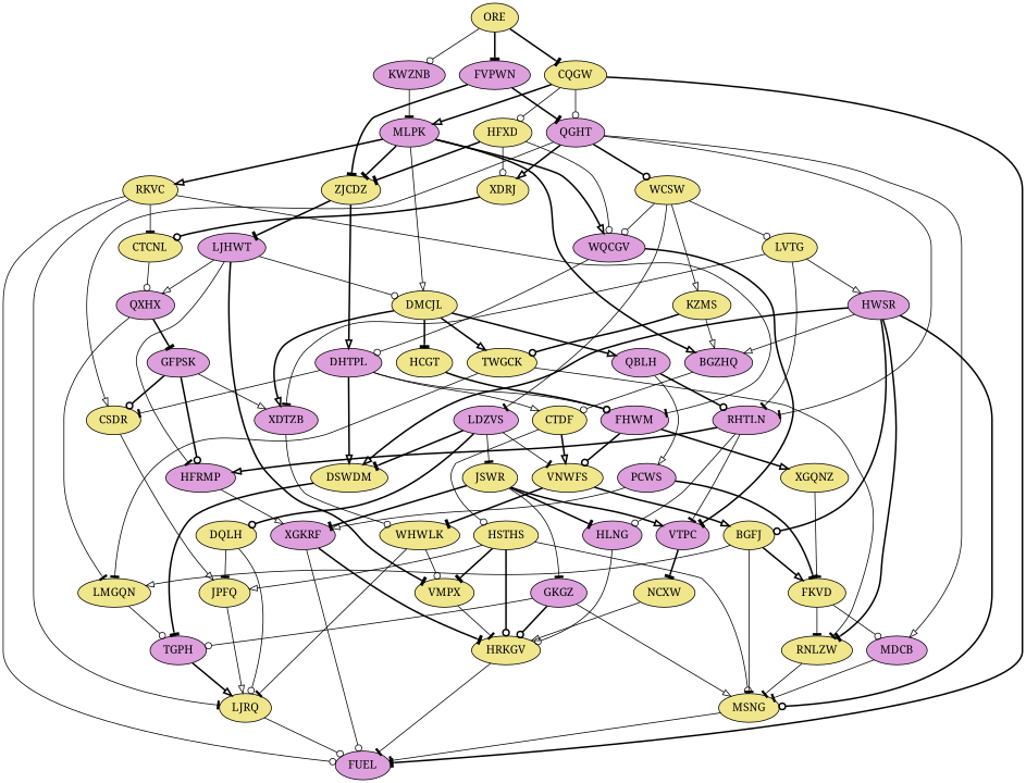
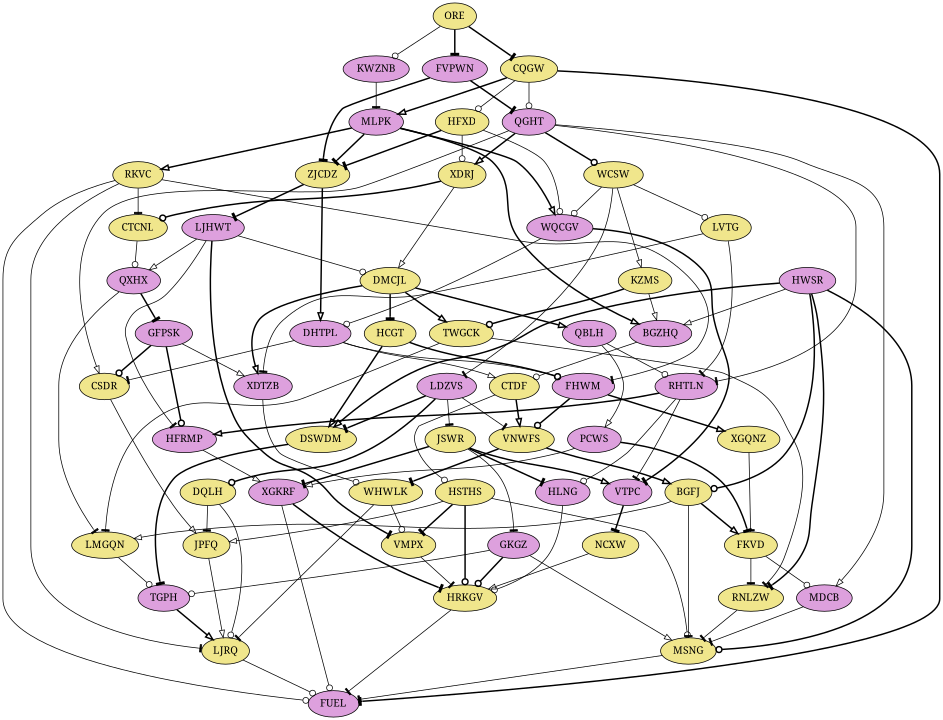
  digraph {
    fontname="Noto Serif"
    node [fillcolor=khaki fontname="Noto Serif" style=filled]
    edge [arrowhead=tee fontname="Noto Serif" style=solid]
    FHWM [fillcolor=plum]
    XGQNZ
    VNWFS
    FKVD
    WHWLK
    BGFJ
    MDCB [fillcolor=plum]
    RNLZW
    FVPWN [fillcolor=plum]
    QGHT [fillcolor=plum]
    ZJCDZ
    WCSW
    XDRJ
    CSDR
    RHTLN [fillcolor=plum]
    HFXD
    WQCGV [fillcolor=plum]
    KZMS
    LVTG
    LDZVS [fillcolor=plum]
    CTCNL
    JPFQ
    VTPC [fillcolor=plum]
    HLNG [fillcolor=plum]
    HFRMP [fillcolor=plum]
    MSNG
    CQGW
    FUEL [fillcolor=plum]
    MLPK [fillcolor=plum]
    BGZHQ [fillcolor=plum]
    DMCJL
    RKVC
    TWGCK
    LMGQN
    CTDF
    TGPH [fillcolor=plum]
    QBLH [fillcolor=plum]
    HCGT
    XDTZB [fillcolor=plum]
    PCWS [fillcolor=plum]
    LJRQ
    DSWDM
    GKGZ [fillcolor=plum]
    HRKGV
    HWSR [fillcolor=plum]
    DHTPL [fillcolor=plum]
    JSWR
    DQLH
    XGKRF [fillcolor=plum]
    NCXW
    ORE
    KWZNB [fillcolor=plum]
    QXHX [fillcolor=plum]
    GFPSK [fillcolor=plum]
    HSTHS
    LJHWT [fillcolor=plum]
    VMPX
    FHWM -> XGQNZ [arrowhead=onormal style=bold]
    FHWM -> VNWFS [arrowhead=odot style=bold]
    XGQNZ -> FKVD
    VNWFS -> WHWLK [style=bold]
    VNWFS -> BGFJ [arrowhead=onormal style=bold]
    FKVD -> MDCB [arrowhead=odot]
    FKVD -> RNLZW
    WHWLK -> LJRQ
    WHWLK -> VMPX [arrowhead=odot]
    BGFJ -> FKVD [arrowhead=onormal style=bold]
    BGFJ -> MSNG
    BGFJ -> LMGQN [arrowhead=onormal]
    MDCB -> MSNG
    RNLZW -> MSNG
    FVPWN -> QGHT [style=bold]
    FVPWN -> ZJCDZ [style=bold]
    QGHT -> MDCB [arrowhead=onormal]
    QGHT -> WCSW [arrowhead=odot style=bold]
    QGHT -> XDRJ [arrowhead=onormal style=bold]
    QGHT -> CSDR [arrowhead=onormal]
    QGHT -> RHTLN
    ZJCDZ -> DHTPL [arrowhead=onormal style=bold]
    ZJCDZ -> LJHWT [style=bold]
    WCSW -> WQCGV [arrowhead=odot]
    WCSW -> KZMS [arrowhead=onormal]
    WCSW -> LVTG [arrowhead=odot]
    WCSW -> LDZVS
    XDRJ -> CTCNL [arrowhead=odot style=bold]
    CSDR -> JPFQ [arrowhead=onormal]
    RHTLN -> VTPC
    RHTLN -> HLNG [arrowhead=odot]
    RHTLN -> HFRMP [arrowhead=onormal style=bold]
    HFXD -> ZJCDZ [style=bold]
    HFXD -> XDRJ [arrowhead=odot]
    HFXD -> WQCGV [arrowhead=odot]
    WQCGV -> VTPC [style=bold]
    WQCGV -> DHTPL [arrowhead=odot]
    KZMS -> BGZHQ [arrowhead=onormal]
    KZMS -> TWGCK [arrowhead=odot style=bold]
    LVTG -> RHTLN
    LVTG -> XDTZB
-   LVTG -> HWSR [arrowhead=onormal]
    LDZVS -> VNWFS
    LDZVS -> DSWDM [style=bold]
    LDZVS -> JSWR
    LDZVS -> DQLH [arrowhead=odot style=bold]
    CTCNL -> QXHX [arrowhead=odot]
    JPFQ -> LJRQ [arrowhead=onormal]
    VTPC -> NCXW [style=bold]
    HLNG -> HRKGV [arrowhead=odot]
    HFRMP -> XGKRF [arrowhead=onormal]
    MSNG -> FUEL
    CQGW -> QGHT [arrowhead=odot]
    CQGW -> HFXD [arrowhead=odot]
    CQGW -> FUEL [style=bold]
    CQGW -> MLPK [arrowhead=onormal style=bold]
    MLPK -> ZJCDZ [style=bold]
    MLPK -> WQCGV [arrowhead=onormal style=bold]
    MLPK -> BGZHQ [arrowhead=onormal style=bold]
-   MLPK -> DMCJL [arrowhead=onormal]
+   XDRJ -> DMCJL [arrowhead=onormal]
    MLPK -> RKVC [arrowhead=onormal style=bold]
    BGZHQ -> CTDF [arrowhead=odot]
    DMCJL -> TWGCK [arrowhead=onormal style=bold]
    DMCJL -> QBLH [arrowhead=onormal style=bold]
    DMCJL -> HCGT [style=bold]
    DMCJL -> XDTZB [arrowhead=onormal style=bold]
    RKVC -> FHWM
    RKVC -> CTCNL
    RKVC -> FUEL [arrowhead=odot]
    RKVC -> LJRQ
    TWGCK -> RNLZW
    TWGCK -> LMGQN
    LMGQN -> TGPH [arrowhead=odot]
    CTDF -> VNWFS [arrowhead=onormal style=bold]
    CTDF -> HSTHS [arrowhead=odot]
    TGPH -> LJRQ [arrowhead=onormal style=bold]
-   QBLH -> RHTLN [arrowhead=odot style=bold]
+   QBLH -> RHTLN [arrowhead=odot]
    QBLH -> PCWS [arrowhead=onormal]
    HCGT -> FHWM [arrowhead=odot style=bold]
    XDTZB -> WHWLK [arrowhead=odot]
    PCWS -> FKVD [style=bold]
    PCWS -> XGKRF [arrowhead=onormal]
    LJRQ -> FUEL [arrowhead=odot]
    DSWDM -> TGPH [style=bold]
    GKGZ -> MSNG [arrowhead=onormal]
    GKGZ -> TGPH [arrowhead=odot]
    GKGZ -> HRKGV [arrowhead=odot style=bold]
    HRKGV -> FUEL
    HWSR -> BGFJ [arrowhead=odot style=bold]
    HWSR -> RNLZW [style=bold]
    HWSR -> MSNG [arrowhead=odot style=bold]
    HWSR -> BGZHQ [arrowhead=onormal]
    HWSR -> DSWDM [arrowhead=onormal style=bold]
    DHTPL -> FHWM [arrowhead=odot]
    DHTPL -> CSDR
    DHTPL -> CTDF [arrowhead=onormal]
-   DHTPL -> DSWDM [arrowhead=onormal style=bold]
+   HCGT -> DSWDM [arrowhead=onormal style=bold]
    JSWR -> VTPC [arrowhead=onormal style=bold]
    JSWR -> HLNG [style=bold]
    JSWR -> GKGZ
    JSWR -> XGKRF [style=bold]
    DQLH -> JPFQ
    DQLH -> LJRQ [arrowhead=odot]
    XGKRF -> FUEL [arrowhead=odot]
    XGKRF -> HRKGV [style=bold]
    NCXW -> HRKGV [arrowhead=onormal]
    ORE -> FVPWN [style=bold]
    ORE -> CQGW [style=bold]
    ORE -> KWZNB [arrowhead=odot]
    KWZNB -> MLPK
    QXHX -> LMGQN
    QXHX -> GFPSK [style=bold]
    GFPSK -> CSDR [arrowhead=odot style=bold]
    GFPSK -> HFRMP [arrowhead=odot style=bold]
    GFPSK -> XDTZB [arrowhead=onormal]
    HSTHS -> JPFQ [arrowhead=onormal]
    HSTHS -> MSNG [arrowhead=odot]
    HSTHS -> HRKGV [arrowhead=odot style=bold]
    HSTHS -> VMPX [style=bold]
    LJHWT -> HFRMP
    LJHWT -> DMCJL [arrowhead=odot]
    LJHWT -> QXHX [arrowhead=onormal]
    LJHWT -> VMPX [style=bold]
    VMPX -> HRKGV
  }
